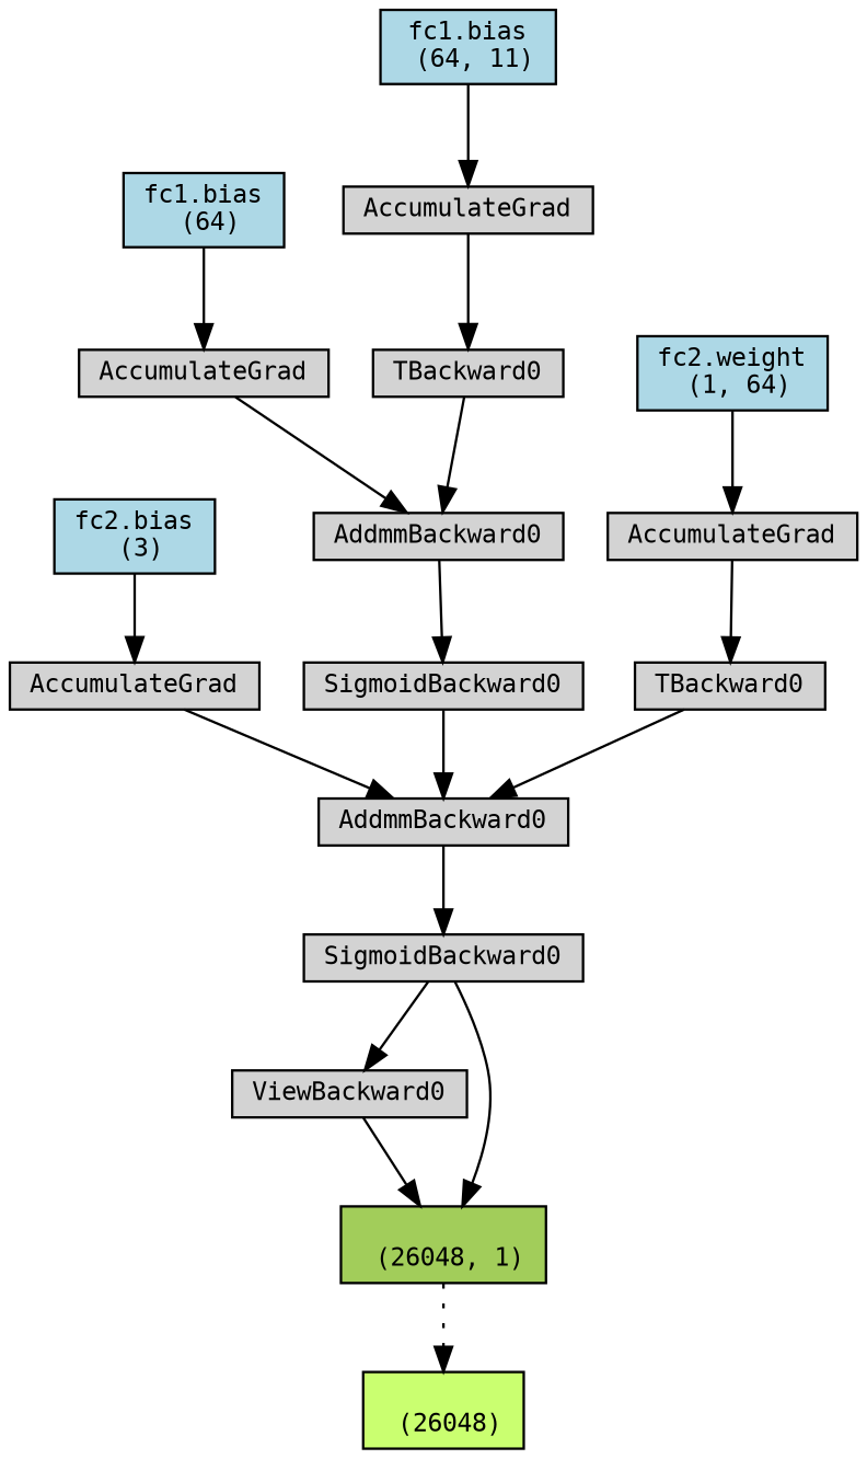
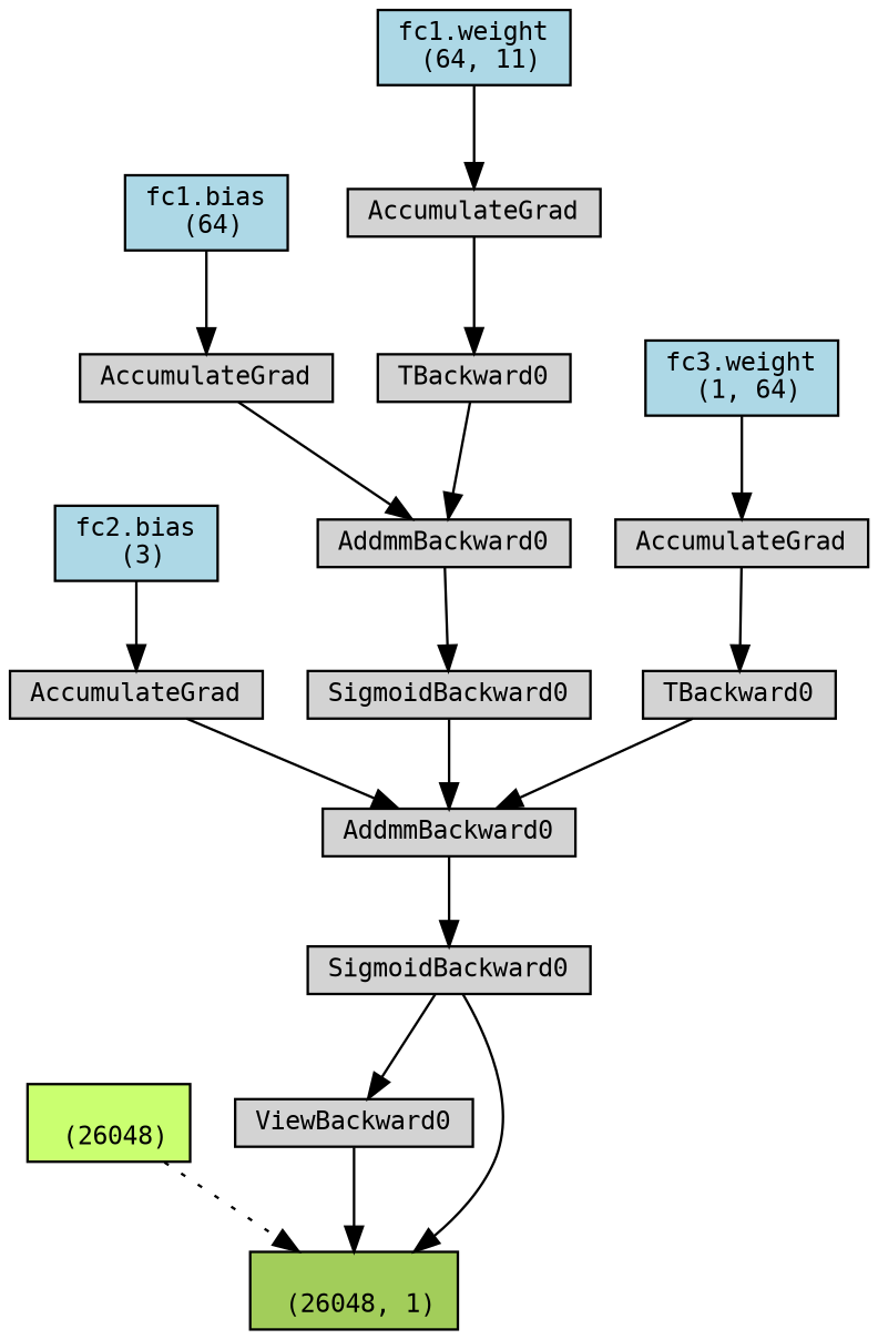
  digraph {
    node [align=left fontname=monospace fontsize=10 ranksep=0.1 shape=box style=filled]
    n1 [fillcolor=darkolivegreen1 height=0.2 label="\n (26048)"]
    n2 [height=0.2 label=ViewBackward0]
    n3 [fillcolor=darkolivegreen3 height=0.2 label="\n (26048, 1)"]
    n4 [height=0.2 label=SigmoidBackward0]
    n5 [height=0.2 label=AddmmBackward0]
    n6 [height=0.2 label=AccumulateGrad]
    n7 [fillcolor=lightblue height=0.2 label="fc2.bias\n (3)"]
    n8 [height=0.2 label=SigmoidBackward0]
    n9 [height=0.2 label=AddmmBackward0]
    n10 [height=0.2 label=AccumulateGrad]
    n11 [fillcolor=lightblue height=0.2 label="fc1.bias\n (64)"]
    n12 [height=0.2 label=TBackward0]
    n13 [height=0.2 label=AccumulateGrad]
-   n14 [fillcolor=lightblue height=0.2 label="fc1.bias\n (64, 11)"]
+   n14 [fillcolor=lightblue height=0.2 label="fc1.weight\n (64, 11)"]
    n15 [height=0.2 label=TBackward0]
    n16 [height=0.2 label=AccumulateGrad]
-   n17 [fillcolor=lightblue height=0.2 label="fc2.weight\n (1, 64)"]
+   n17 [fillcolor=lightblue height=0.2 label="fc3.weight\n (1, 64)"]
    n2 -> n3
-   n3 -> n1 [style=dotted]
+   n1 -> n3 [style=dotted]
    n4 -> n2
    n4 -> n3
    n5 -> n4
    n6 -> n5
    n7 -> n6
    n8 -> n5
    n9 -> n8
    n10 -> n9
    n11 -> n10
    n12 -> n9
    n13 -> n12
    n14 -> n13
    n15 -> n5
    n16 -> n15
    n17 -> n16
  }
